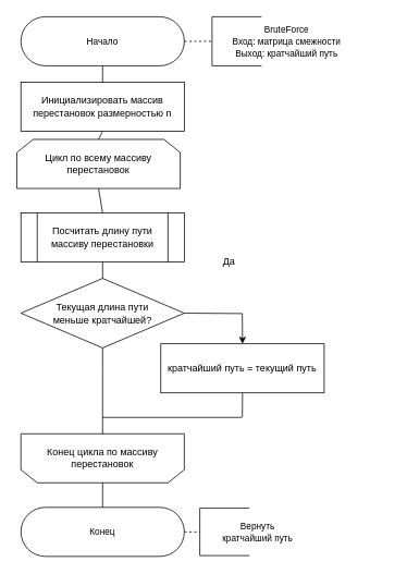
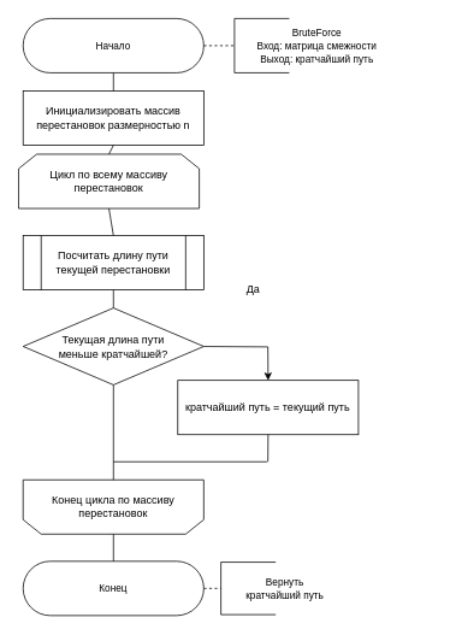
  <mxCell id="0" />
  <mxCell id="1" parent="0" />
  <mxCell id="2" value="&lt;font style=&quot;font-size: 11px&quot;&gt;Начало&lt;/font&gt;" style="rounded=1;whiteSpace=wrap;html=1;arcSize=50;" parent="1" vertex="1"><mxGeometry x="25" y="20" width="200" height="60" as="geometry" /></mxCell>
  <mxCell id="3" value="&lt;font style=&quot;font-size: 11px&quot;&gt;Конец&lt;/font&gt;" style="rounded=1;whiteSpace=wrap;html=1;arcSize=50;" parent="1" vertex="1"><mxGeometry x="25.02" y="620" width="200" height="60" as="geometry" /></mxCell>
  <mxCell id="4" value="Инициализировать массив перестановок размерностью n" style="rounded=0;whiteSpace=wrap;html=1;" parent="1" vertex="1"><mxGeometry x="25" y="100" width="200" height="60" as="geometry" /></mxCell>
  <mxCell id="5" value="&lt;font style=&quot;font-size: 11px&quot;&gt;BruteForce&lt;br&gt;Вход: матрица смежности&lt;br&gt;Выход: кратчайший путь&lt;br&gt;&lt;/font&gt;" style="text;html=1;strokeColor=none;fillColor=none;align=center;verticalAlign=middle;whiteSpace=wrap;rounded=0;" parent="1" vertex="1"><mxGeometry x="225.02" y="30" width="250.5" height="40" as="geometry" /></mxCell>
  <mxCell id="6" value="" style="shape=partialRectangle;whiteSpace=wrap;html=1;bottom=1;right=1;left=1;top=0;fillColor=none;routingCenterX=-0.5;rotation=90;" parent="1" vertex="1"><mxGeometry x="259" y="20" width="60" height="60" as="geometry" /></mxCell>
  <mxCell id="7" value="" style="endArrow=none;dashed=1;html=1;exitX=1;exitY=0.5;exitDx=0;exitDy=0;entryX=0.5;entryY=1;entryDx=0;entryDy=0;" parent="1" source="2" target="6" edge="1"><mxGeometry width="50" height="50" relative="1" as="geometry"><mxPoint x="185" y="79.5" as="sourcePoint" /><mxPoint x="235" y="60" as="targetPoint" /></mxGeometry></mxCell>
  <mxCell id="8" value="&lt;font style=&quot;font-size: 11px&quot;&gt;Вернуть &lt;br&gt;кратчайший путь&lt;br&gt;&lt;/font&gt;" style="text;html=1;strokeColor=none;fillColor=none;align=center;verticalAlign=middle;whiteSpace=wrap;rounded=0;" parent="1" vertex="1"><mxGeometry x="245" y="630" width="140" height="40" as="geometry" /></mxCell>
  <mxCell id="9" value="" style="shape=partialRectangle;whiteSpace=wrap;html=1;bottom=1;right=1;left=1;top=0;fillColor=none;routingCenterX=-0.5;rotation=90;" parent="1" vertex="1"><mxGeometry x="245" y="620" width="58" height="60" as="geometry" /></mxCell>
  <mxCell id="10" value="" style="endArrow=none;dashed=1;html=1;exitX=1;exitY=0.5;exitDx=0;exitDy=0;entryX=0.5;entryY=1;entryDx=0;entryDy=0;" parent="1" source="3" target="9" edge="1"><mxGeometry width="50" height="50" relative="1" as="geometry"><mxPoint x="196.27" y="750" as="sourcePoint" /><mxPoint x="226.27" y="750" as="targetPoint" /></mxGeometry></mxCell>
  <mxCell id="11" value="" style="endArrow=none;html=1;entryX=0.5;entryY=1;entryDx=0;entryDy=0;" parent="1" source="4" target="2" edge="1"><mxGeometry width="50" height="50" relative="1" as="geometry"><mxPoint x="275" y="290" as="sourcePoint" /><mxPoint x="325" y="240" as="targetPoint" /></mxGeometry></mxCell>
  <mxCell id="12" value="" style="endArrow=none;html=1;entryX=0.5;entryY=1;entryDx=0;entryDy=0;exitX=0.5;exitY=0;exitDx=0;exitDy=0;" parent="1" target="4" edge="1" source="17"><mxGeometry width="50" height="50" relative="1" as="geometry"><mxPoint x="125" y="180" as="sourcePoint" /><mxPoint x="105" y="250" as="targetPoint" /></mxGeometry></mxCell>
  <mxCell id="13" value="Текущая длина пути &lt;br&gt;меньше кратчайшей?" style="rhombus;whiteSpace=wrap;html=1;" parent="1" vertex="1"><mxGeometry x="25.02" y="340" width="199.99" height="85" as="geometry" /></mxCell>
- <mxCell id="14" value="Посчитать длину пути массиву перестановки" style="shape=process;whiteSpace=wrap;html=1;backgroundOutline=1;" parent="1" vertex="1"><mxGeometry x="25.01" y="260" width="200" height="60" as="geometry" /></mxCell>
+ <mxCell id="14" value="Посчитать длину пути текущей перестановки" style="shape=process;whiteSpace=wrap;html=1;backgroundOutline=1;" parent="1" vertex="1"><mxGeometry x="25.01" y="260" width="200" height="60" as="geometry" /></mxCell>
  <mxCell id="15" value="Да" style="text;html=1;strokeColor=none;fillColor=none;align=center;verticalAlign=middle;whiteSpace=wrap;rounded=0;" parent="1" vertex="1"><mxGeometry x="260.01" y="310" width="40" height="20" as="geometry" /></mxCell>
  <mxCell id="16" value="кратчайший путь = текущий путь" style="rounded=0;whiteSpace=wrap;html=1;" vertex="1" parent="1"><mxGeometry x="196.26" y="420" width="199.98" height="60" as="geometry" /></mxCell>
  <mxCell id="17" value="Цикл по всему массиву перестановок" style="shape=loopLimit;whiteSpace=wrap;html=1;" vertex="1" parent="1"><mxGeometry x="20.02" y="170" width="200" height="60" as="geometry" /></mxCell>
  <mxCell id="18" value="" style="endArrow=none;html=1;entryX=0.5;entryY=1;entryDx=0;entryDy=0;exitX=0.5;exitY=0;exitDx=0;exitDy=0;" edge="1" parent="1" source="14" target="17"><mxGeometry width="50" height="50" relative="1" as="geometry"><mxPoint x="155" y="330" as="sourcePoint" /><mxPoint x="205" y="280" as="targetPoint" /></mxGeometry></mxCell>
  <mxCell id="19" value="Конец цикла по массиву перестановок" style="shape=loopLimit;whiteSpace=wrap;html=1;direction=west;" vertex="1" parent="1"><mxGeometry x="25" y="530" width="200" height="60" as="geometry" /></mxCell>
  <mxCell id="20" value="" style="endArrow=none;html=1;entryX=0.5;entryY=1;entryDx=0;entryDy=0;exitX=0.5;exitY=0;exitDx=0;exitDy=0;" edge="1" parent="1" source="13" target="14"><mxGeometry width="50" height="50" relative="1" as="geometry"><mxPoint x="155" y="500" as="sourcePoint" /><mxPoint x="205" y="450" as="targetPoint" /></mxGeometry></mxCell>
  <mxCell id="21" value="" style="endArrow=none;html=1;entryX=0.5;entryY=1;entryDx=0;entryDy=0;exitX=0.5;exitY=1;exitDx=0;exitDy=0;" edge="1" parent="1" source="19" target="13"><mxGeometry width="50" height="50" relative="1" as="geometry"><mxPoint x="155" y="500" as="sourcePoint" /><mxPoint x="205" y="450" as="targetPoint" /></mxGeometry></mxCell>
  <mxCell id="22" value="" style="endArrow=none;html=1;entryX=1;entryY=0.5;entryDx=0;entryDy=0;" edge="1" parent="1" target="13"><mxGeometry width="50" height="50" relative="1" as="geometry"><mxPoint x="296" y="383" as="sourcePoint" /><mxPoint x="205" y="450" as="targetPoint" /></mxGeometry></mxCell>
  <mxCell id="23" value="" style="endArrow=classic;html=1;entryX=0.5;entryY=0;entryDx=0;entryDy=0;" edge="1" parent="1" target="16"><mxGeometry width="50" height="50" relative="1" as="geometry"><mxPoint x="296" y="383" as="sourcePoint" /><mxPoint x="205" y="450" as="targetPoint" /></mxGeometry></mxCell>
  <mxCell id="24" value="" style="endArrow=none;html=1;entryX=0.5;entryY=1;entryDx=0;entryDy=0;" edge="1" parent="1" target="16"><mxGeometry width="50" height="50" relative="1" as="geometry"><mxPoint x="296" y="510" as="sourcePoint" /><mxPoint x="275" y="390" as="targetPoint" /></mxGeometry></mxCell>
  <mxCell id="25" value="" style="endArrow=none;html=1;" edge="1" parent="1"><mxGeometry width="50" height="50" relative="1" as="geometry"><mxPoint x="125" y="510" as="sourcePoint" /><mxPoint x="295" y="510" as="targetPoint" /></mxGeometry></mxCell>
  <mxCell id="26" value="" style="endArrow=none;html=1;entryX=0.5;entryY=0;entryDx=0;entryDy=0;" edge="1" parent="1" source="3" target="19"><mxGeometry width="50" height="50" relative="1" as="geometry"><mxPoint x="225" y="520" as="sourcePoint" /><mxPoint x="275" y="470" as="targetPoint" /></mxGeometry></mxCell>
